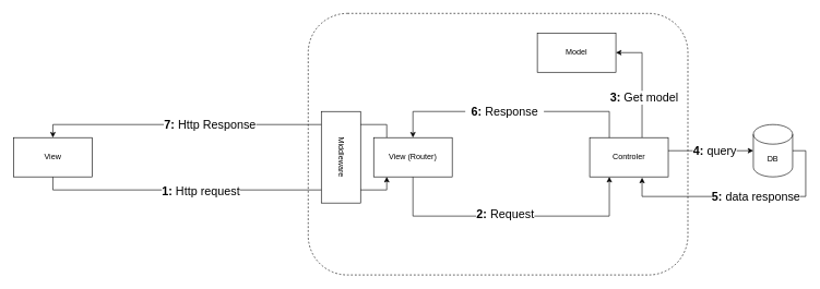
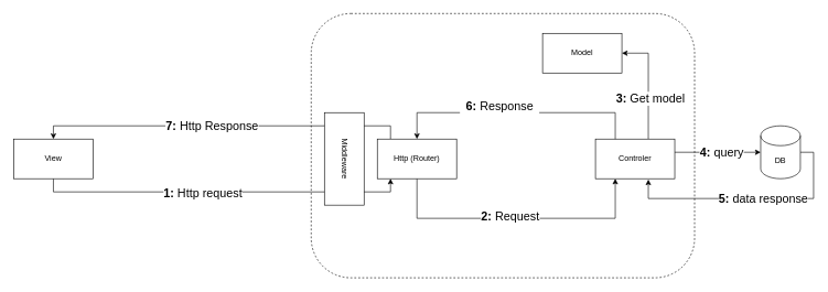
  <mxCell id="0" />
  <mxCell id="1" parent="0" />
  <mxCell id="2" value="Model" style="rounded=0;whiteSpace=wrap;html=1;" vertex="1" parent="1"><mxGeometry x="820" y="50" width="120" height="60" as="geometry" /></mxCell>
  <mxCell id="3" style="edgeStyle=orthogonalEdgeStyle;rounded=0;orthogonalLoop=1;jettySize=auto;html=1;" edge="1" parent="1" source="7" target="13"><mxGeometry relative="1" as="geometry"><Array as="points"><mxPoint x="630" y="330" /><mxPoint x="930" y="330" /></Array></mxGeometry></mxCell>
  <mxCell id="4" value="&lt;font style=&quot;font-size: 18px&quot;&gt;&lt;b&gt;2:&lt;/b&gt; Request&lt;/font&gt;" style="edgeLabel;html=1;align=center;verticalAlign=middle;resizable=0;points=[];" vertex="1" connectable="0" parent="3"><mxGeometry x="-0.107" y="4" relative="1" as="geometry"><mxPoint x="12.5" as="offset" /></mxGeometry></mxCell>
  <mxCell id="5" style="edgeStyle=orthogonalEdgeStyle;rounded=0;orthogonalLoop=1;jettySize=auto;html=1;" edge="1" parent="1" source="7" target="19"><mxGeometry relative="1" as="geometry"><Array as="points"><mxPoint x="590" y="190" /><mxPoint x="80" y="190" /></Array></mxGeometry></mxCell>
  <mxCell id="6" value="&lt;font style=&quot;font-size: 18px&quot;&gt;&lt;b&gt;7: &lt;/b&gt;Http Response&lt;/font&gt;" style="edgeLabel;html=1;align=center;verticalAlign=middle;resizable=0;points=[];" vertex="1" connectable="0" parent="5"><mxGeometry x="0.13" y="-3" relative="1" as="geometry"><mxPoint x="20.83" y="3" as="offset" /></mxGeometry></mxCell>
- <mxCell id="7" value="View (Router)" style="rounded=0;whiteSpace=wrap;html=1;" vertex="1" parent="1"><mxGeometry x="570" y="210" width="120" height="60" as="geometry" /></mxCell>
+ <mxCell id="7" value="Http (Router)" style="rounded=0;whiteSpace=wrap;html=1;" vertex="1" parent="1"><mxGeometry x="570" y="210" width="120" height="60" as="geometry" /></mxCell>
  <mxCell id="8" style="edgeStyle=orthogonalEdgeStyle;rounded=0;orthogonalLoop=1;jettySize=auto;html=1;" edge="1" parent="1" source="13" target="2"><mxGeometry relative="1" as="geometry"><Array as="points"><mxPoint x="980" y="80" /></Array></mxGeometry></mxCell>
  <mxCell id="9" value="&lt;font style=&quot;font-size: 18px&quot;&gt;&lt;b&gt;3:&lt;/b&gt; Get model&lt;/font&gt;" style="edgeLabel;html=1;align=center;verticalAlign=middle;resizable=0;points=[];" vertex="1" connectable="0" parent="8"><mxGeometry x="-0.27" y="-2" relative="1" as="geometry"><mxPoint as="offset" /></mxGeometry></mxCell>
  <mxCell id="10" style="edgeStyle=orthogonalEdgeStyle;rounded=0;orthogonalLoop=1;jettySize=auto;html=1;" edge="1" parent="1" source="20" target="7"><mxGeometry relative="1" as="geometry"><Array as="points"><mxPoint x="630" y="170" /></Array></mxGeometry></mxCell>
  <mxCell id="11" style="edgeStyle=orthogonalEdgeStyle;rounded=0;orthogonalLoop=1;jettySize=auto;html=1;entryX=0;entryY=0.5;entryDx=0;entryDy=0;entryPerimeter=0;" edge="1" parent="1" source="13" target="16"><mxGeometry relative="1" as="geometry"><Array as="points"><mxPoint x="1130" y="230" /><mxPoint x="1130" y="230" /></Array></mxGeometry></mxCell>
  <mxCell id="12" value="&lt;font style=&quot;font-size: 18px&quot;&gt;&lt;b&gt;4:&lt;/b&gt; query&lt;/font&gt;" style="edgeLabel;html=1;align=center;verticalAlign=middle;resizable=0;points=[];" vertex="1" connectable="0" parent="11"><mxGeometry x="-0.362" y="4" relative="1" as="geometry"><mxPoint x="29" y="4" as="offset" /></mxGeometry></mxCell>
  <mxCell id="13" value="Controler" style="rounded=0;whiteSpace=wrap;html=1;" vertex="1" parent="1"><mxGeometry x="900" y="210" width="120" height="60" as="geometry" /></mxCell>
  <mxCell id="14" style="edgeStyle=orthogonalEdgeStyle;rounded=0;orthogonalLoop=1;jettySize=auto;html=1;entryX=0.667;entryY=1.019;entryDx=0;entryDy=0;entryPerimeter=0;" edge="1" parent="1" source="16" target="13"><mxGeometry relative="1" as="geometry"><mxPoint x="980" y="280" as="targetPoint" /><Array as="points"><mxPoint x="1230" y="300" /><mxPoint x="980" y="300" /></Array></mxGeometry></mxCell>
  <mxCell id="15" value="&lt;font style=&quot;font-size: 18px&quot;&gt;&lt;b&gt;5:&lt;/b&gt; data response&lt;/font&gt;" style="edgeLabel;html=1;align=center;verticalAlign=middle;resizable=0;points=[];" vertex="1" connectable="0" parent="14"><mxGeometry x="0.179" relative="1" as="geometry"><mxPoint x="50.59" as="offset" /></mxGeometry></mxCell>
  <mxCell id="16" value="DB" style="shape=cylinder3;whiteSpace=wrap;html=1;boundedLbl=1;backgroundOutline=1;size=15;" vertex="1" parent="1"><mxGeometry x="1150" y="190" width="60" height="80" as="geometry" /></mxCell>
  <mxCell id="17" style="edgeStyle=orthogonalEdgeStyle;rounded=0;orthogonalLoop=1;jettySize=auto;html=1;" edge="1" parent="1" source="19" target="7"><mxGeometry relative="1" as="geometry"><Array as="points"><mxPoint x="80" y="290" /><mxPoint x="590" y="290" /></Array></mxGeometry></mxCell>
  <mxCell id="18" value="&lt;font style=&quot;font-size: 18px&quot;&gt;&lt;b&gt;&lt;font&gt;1:&lt;/font&gt;&lt;/b&gt; Http request&lt;/font&gt;" style="edgeLabel;html=1;align=center;verticalAlign=middle;resizable=0;points=[];" vertex="1" connectable="0" parent="17"><mxGeometry x="-0.113" y="-1" relative="1" as="geometry"><mxPoint x="1" as="offset" /></mxGeometry></mxCell>
  <mxCell id="19" value="View" style="rounded=0;whiteSpace=wrap;html=1;" vertex="1" parent="1"><mxGeometry x="20" y="210" width="120" height="60" as="geometry" /></mxCell>
- <mxCell id="20" value="&lt;font style=&quot;font-size: 18px&quot;&gt;&lt;b&gt;6:&lt;/b&gt; Response&lt;/font&gt;" style="text;html=1;align=center;verticalAlign=middle;resizable=0;points=[];autosize=1;" vertex="1" parent="1"><mxGeometry x="710" y="160" width="120" height="20" as="geometry" /></mxCell>
+ <mxCell id="20" value="&lt;font style=&quot;font-size: 18px&quot;&gt;&lt;b&gt;6:&lt;/b&gt; Response&lt;/font&gt;" style="text;html=1;align=center;verticalAlign=middle;resizable=0;points=[];autosize=1;" vertex="1" parent="1"><mxGeometry x="695" y="150" width="120" height="20" as="geometry" /></mxCell>
  <mxCell id="21" style="edgeStyle=orthogonalEdgeStyle;rounded=0;orthogonalLoop=1;jettySize=auto;html=1;endArrow=none;" edge="1" parent="1" source="13" target="20"><mxGeometry relative="1" as="geometry"><mxPoint x="930.034" y="210" as="sourcePoint" /><mxPoint x="630.034" y="210" as="targetPoint" /><Array as="points"><mxPoint x="930" y="170" /></Array></mxGeometry></mxCell>
  <mxCell id="22" value="" style="rounded=1;whiteSpace=wrap;html=1;dashed=1;fillColor=none;" vertex="1" parent="1"><mxGeometry x="470" y="20" width="580" height="400" as="geometry" /></mxCell>
  <mxCell id="23" value="Middleware" style="rounded=0;whiteSpace=wrap;html=1;rotation=90;" vertex="1" parent="1"><mxGeometry x="450" y="210" width="140" height="60" as="geometry" /></mxCell>
